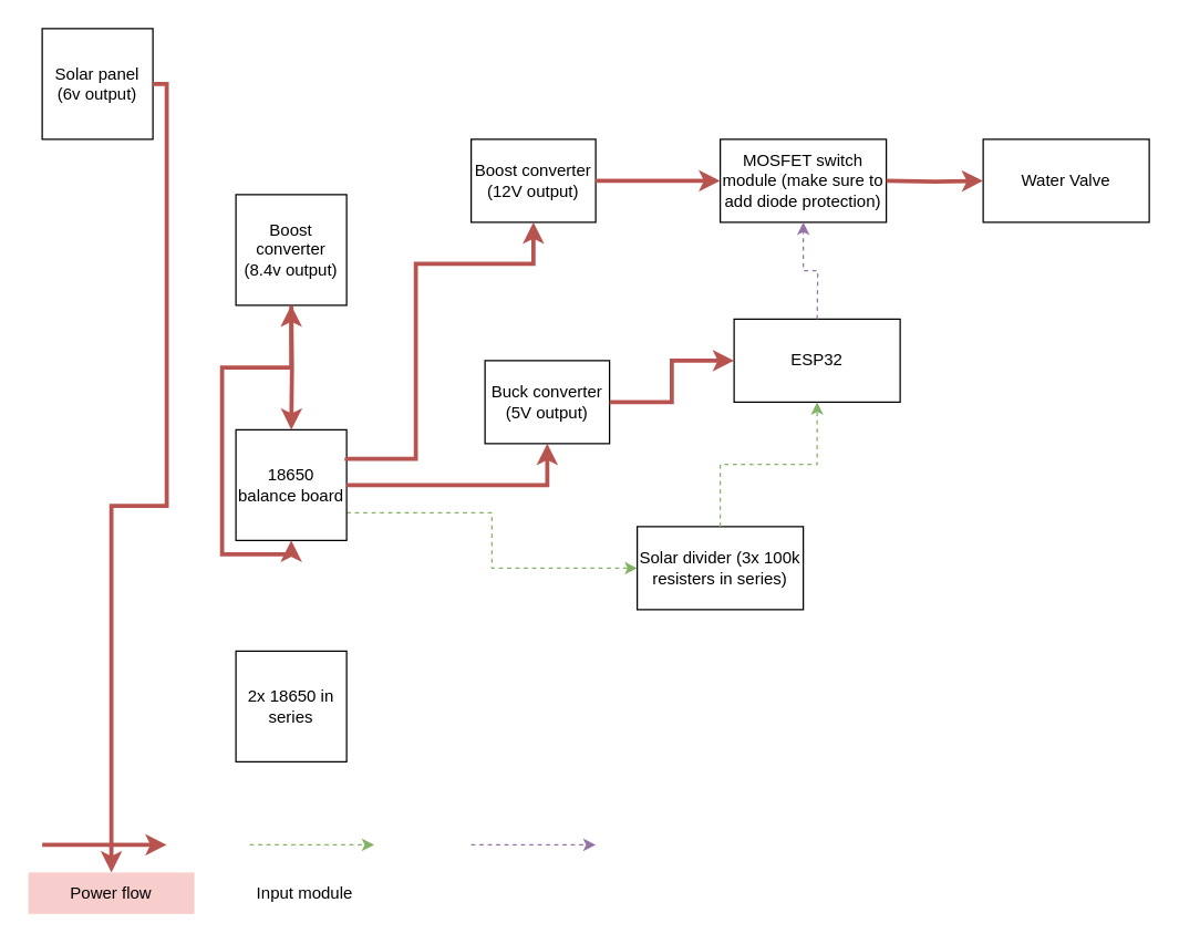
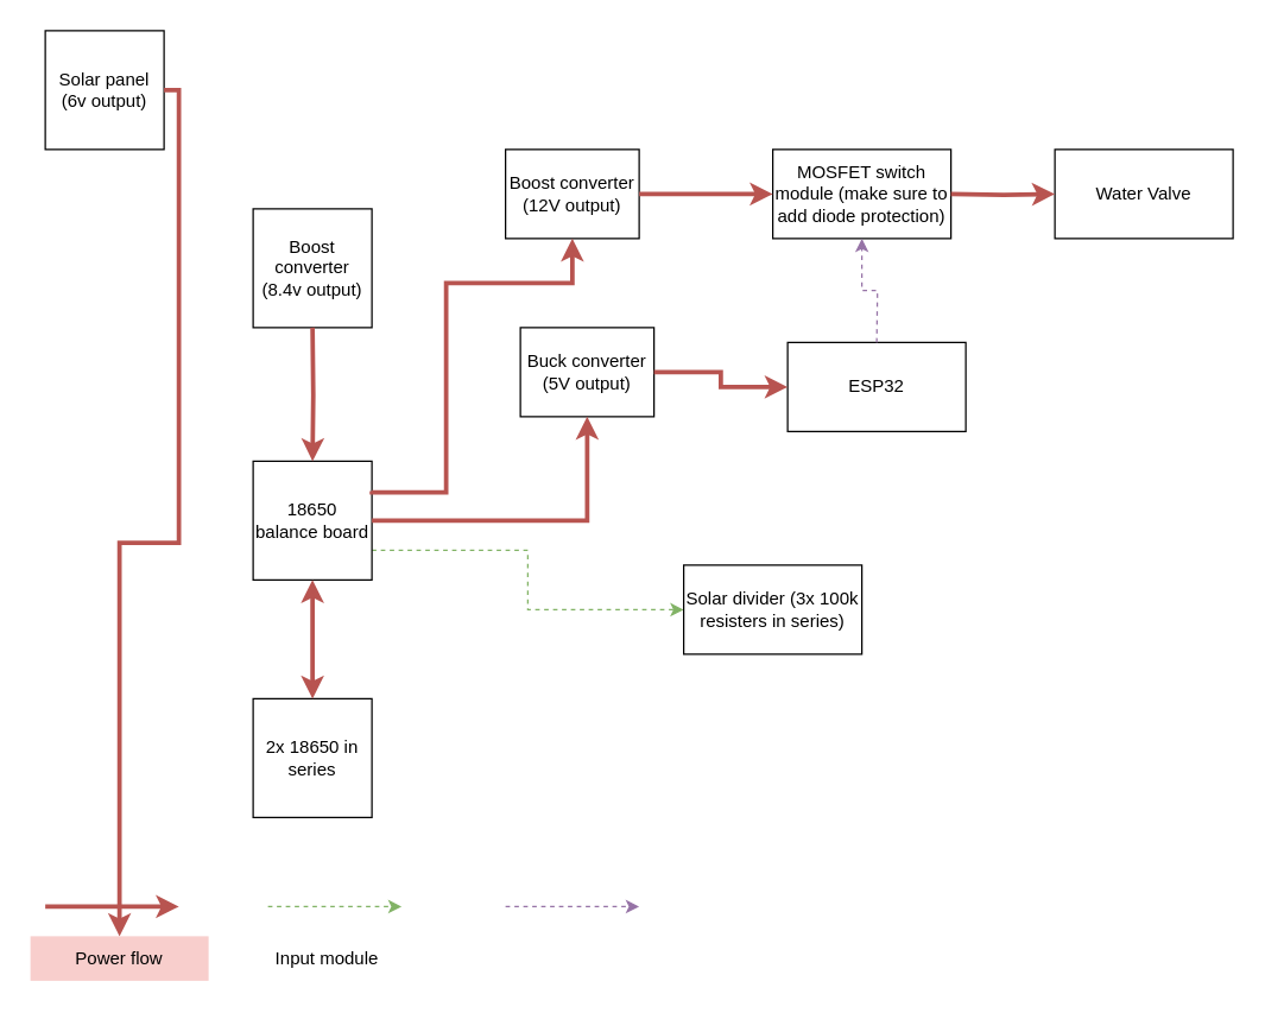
  <mxCell id="0" />
  <mxCell id="1" parent="0" />
  <mxCell id="2" value="Solar panel&lt;br&gt;(6v output)" style="whiteSpace=wrap;html=1;aspect=fixed;" vertex="1" parent="1"><mxGeometry x="30" y="20" width="80" height="80" as="geometry" /></mxCell>
  <mxCell id="3" value="Boost converter (8.4v output)" style="whiteSpace=wrap;html=1;aspect=fixed;" vertex="1" parent="1"><mxGeometry x="170" y="140" width="80" height="80" as="geometry" /></mxCell>
  <mxCell id="4" value="" style="endArrow=classic;html=1;rounded=0;edgeStyle=orthogonalEdgeStyle;exitX=1;exitY=0.5;exitDx=0;exitDy=0;strokeWidth=3;fillColor=#f8cecc;strokeColor=#b85450;" edge="1" parent="1" source="2" target="26"><mxGeometry width="50" height="50" relative="1" as="geometry"><mxPoint x="190" y="160" as="sourcePoint" /><mxPoint x="240" y="110" as="targetPoint" /></mxGeometry></mxCell>
  <mxCell id="5" style="edgeStyle=orthogonalEdgeStyle;rounded=0;orthogonalLoop=1;jettySize=auto;html=1;exitX=1;exitY=0.75;exitDx=0;exitDy=0;entryX=0;entryY=0.5;entryDx=0;entryDy=0;dashed=1;fillColor=#d5e8d4;strokeColor=#82b366;" edge="1" parent="1" source="6" target="14"><mxGeometry relative="1" as="geometry" /></mxCell>
  <mxCell id="6" value="18650 balance board" style="rounded=0;whiteSpace=wrap;html=1;" vertex="1" parent="1"><mxGeometry x="170" y="310" width="80" height="80" as="geometry" /></mxCell>
  <mxCell id="7" value="" style="endArrow=classic;html=1;rounded=0;edgeStyle=orthogonalEdgeStyle;strokeWidth=3;fillColor=#f8cecc;strokeColor=#b85450;" edge="1" parent="1" target="6"><mxGeometry width="50" height="50" relative="1" as="geometry"><mxPoint x="210" y="220" as="sourcePoint" /><mxPoint x="150" y="300" as="targetPoint" /><Array as="points" /></mxGeometry></mxCell>
  <mxCell id="8" value="2x 18650 in series" style="whiteSpace=wrap;html=1;aspect=fixed;" vertex="1" parent="1"><mxGeometry x="170" y="470" width="80" height="80" as="geometry" /></mxCell>
- <mxCell id="9" value="" style="endArrow=classic;html=1;rounded=0;edgeStyle=orthogonalEdgeStyle;exitX=0.5;exitY=1;exitDx=0;exitDy=0;strokeWidth=3;fillColor=#f8cecc;strokeColor=#b85450;startArrow=classic;startFill=1;" edge="1" parent="1" source="6" target="3"><mxGeometry width="50" height="50" relative="1" as="geometry"><mxPoint x="390" y="300" as="sourcePoint" /><mxPoint x="440" y="250" as="targetPoint" /></mxGeometry></mxCell>
+ <mxCell id="9" value="" style="endArrow=classic;html=1;rounded=0;edgeStyle=orthogonalEdgeStyle;exitX=0.5;exitY=1;exitDx=0;exitDy=0;entryX=0.5;entryY=0;entryDx=0;entryDy=0;strokeWidth=3;fillColor=#f8cecc;strokeColor=#b85450;startArrow=classic;startFill=1;" edge="1" parent="1" source="6" target="8"><mxGeometry width="50" height="50" relative="1" as="geometry"><mxPoint x="390" y="300" as="sourcePoint" /><mxPoint x="440" y="250" as="targetPoint" /></mxGeometry></mxCell>
  <mxCell id="10" value="ESP32" style="rounded=0;whiteSpace=wrap;html=1;" vertex="1" parent="1"><mxGeometry x="530" y="230" width="120" height="60" as="geometry" /></mxCell>
- <mxCell id="11" value="Buck converter (5V output)" style="rounded=0;whiteSpace=wrap;html=1;" vertex="1" parent="1"><mxGeometry x="350" y="260" width="90" height="60" as="geometry" /></mxCell>
+ <mxCell id="11" value="Buck converter (5V output)" style="rounded=0;whiteSpace=wrap;html=1;" vertex="1" parent="1"><mxGeometry x="350" y="220" width="90" height="60" as="geometry" /></mxCell>
  <mxCell id="12" value="" style="endArrow=classic;html=1;rounded=0;edgeStyle=orthogonalEdgeStyle;entryX=0;entryY=0.5;entryDx=0;entryDy=0;exitX=1;exitY=0.5;exitDx=0;exitDy=0;strokeWidth=3;fillColor=#f8cecc;strokeColor=#b85450;" edge="1" parent="1" source="11" target="10"><mxGeometry width="50" height="50" relative="1" as="geometry"><mxPoint x="390" y="290" as="sourcePoint" /><mxPoint x="440" y="240" as="targetPoint" /></mxGeometry></mxCell>
  <mxCell id="13" value="" style="endArrow=classic;html=1;rounded=0;edgeStyle=orthogonalEdgeStyle;exitX=1;exitY=0.5;exitDx=0;exitDy=0;entryX=0.5;entryY=1;entryDx=0;entryDy=0;strokeWidth=3;fillColor=#f8cecc;strokeColor=#b85450;" edge="1" parent="1" source="6" target="11"><mxGeometry width="50" height="50" relative="1" as="geometry"><mxPoint x="390" y="290" as="sourcePoint" /><mxPoint x="440" y="240" as="targetPoint" /></mxGeometry></mxCell>
  <mxCell id="14" value="Solar divider (3x 100k resisters in series)" style="rounded=0;whiteSpace=wrap;html=1;" vertex="1" parent="1"><mxGeometry x="460" y="380" width="120" height="60" as="geometry" /></mxCell>
- <mxCell id="15" value="" style="endArrow=classic;html=1;rounded=0;edgeStyle=orthogonalEdgeStyle;exitX=0.5;exitY=0;exitDx=0;exitDy=0;entryX=0.5;entryY=1;entryDx=0;entryDy=0;strokeWidth=1;dashed=1;fillColor=#d5e8d4;strokeColor=#82b366;" edge="1" parent="1" source="14" target="10"><mxGeometry width="50" height="50" relative="1" as="geometry"><mxPoint x="490" y="330" as="sourcePoint" /><mxPoint x="440" y="230" as="targetPoint" /></mxGeometry></mxCell>
  <mxCell id="16" value="Boost converter (12V output)" style="rounded=0;whiteSpace=wrap;html=1;" vertex="1" parent="1"><mxGeometry x="340" y="100" width="90" height="60" as="geometry" /></mxCell>
  <mxCell id="17" value="" style="endArrow=classic;html=1;rounded=0;edgeStyle=orthogonalEdgeStyle;exitX=1;exitY=0.25;exitDx=0;exitDy=0;entryX=0.5;entryY=1;entryDx=0;entryDy=0;strokeWidth=3;fillColor=#f8cecc;strokeColor=#b85450;" edge="1" parent="1" source="6" target="16"><mxGeometry width="50" height="50" relative="1" as="geometry"><mxPoint x="260" y="360" as="sourcePoint" /><mxPoint x="395" y="300" as="targetPoint" /><Array as="points"><mxPoint x="250" y="331" /><mxPoint x="300" y="331" /><mxPoint x="300" y="190" /><mxPoint x="385" y="190" /></Array></mxGeometry></mxCell>
  <mxCell id="18" value="MOSFET switch module (make sure to add diode protection)" style="rounded=0;whiteSpace=wrap;html=1;" vertex="1" parent="1"><mxGeometry x="520" y="100" width="120" height="60" as="geometry" /></mxCell>
  <mxCell id="19" value="" style="endArrow=classic;html=1;rounded=0;edgeStyle=orthogonalEdgeStyle;entryX=0;entryY=0.5;entryDx=0;entryDy=0;exitX=1;exitY=0.5;exitDx=0;exitDy=0;strokeWidth=3;fillColor=#f8cecc;strokeColor=#b85450;" edge="1" parent="1" source="16" target="18"><mxGeometry width="50" height="50" relative="1" as="geometry"><mxPoint x="415" y="200" as="sourcePoint" /><mxPoint x="505" y="170" as="targetPoint" /></mxGeometry></mxCell>
  <mxCell id="20" value="" style="endArrow=classic;html=1;rounded=0;edgeStyle=orthogonalEdgeStyle;entryX=0.5;entryY=1;entryDx=0;entryDy=0;strokeWidth=1;dashed=1;fillColor=#e1d5e7;strokeColor=#9673a6;" edge="1" parent="1" target="18"><mxGeometry width="50" height="50" relative="1" as="geometry"><mxPoint x="590" y="230" as="sourcePoint" /><mxPoint x="600" y="300" as="targetPoint" /></mxGeometry></mxCell>
  <mxCell id="21" value="Water Valve" style="rounded=0;whiteSpace=wrap;html=1;" vertex="1" parent="1"><mxGeometry x="710" y="100" width="120" height="60" as="geometry" /></mxCell>
  <mxCell id="22" value="" style="endArrow=classic;html=1;rounded=0;edgeStyle=orthogonalEdgeStyle;entryX=0;entryY=0.5;entryDx=0;entryDy=0;strokeWidth=3;fillColor=#f8cecc;strokeColor=#b85450;" edge="1" parent="1" target="21"><mxGeometry width="50" height="50" relative="1" as="geometry"><mxPoint x="640" y="130" as="sourcePoint" /><mxPoint x="530" y="140" as="targetPoint" /></mxGeometry></mxCell>
  <mxCell id="23" value="" style="endArrow=classic;html=1;rounded=0;edgeStyle=orthogonalEdgeStyle;entryX=0;entryY=0.5;entryDx=0;entryDy=0;exitX=1;exitY=0.5;exitDx=0;exitDy=0;strokeWidth=3;fillColor=#f8cecc;strokeColor=#b85450;" edge="1" parent="1"><mxGeometry width="50" height="50" relative="1" as="geometry"><mxPoint x="30" y="610" as="sourcePoint" /><mxPoint x="120" y="610" as="targetPoint" /></mxGeometry></mxCell>
  <mxCell id="24" value="" style="endArrow=classic;html=1;rounded=0;edgeStyle=orthogonalEdgeStyle;exitX=0.5;exitY=0;exitDx=0;exitDy=0;strokeWidth=1;dashed=1;fillColor=#d5e8d4;strokeColor=#82b366;" edge="1" parent="1"><mxGeometry width="50" height="50" relative="1" as="geometry"><mxPoint x="180" y="610" as="sourcePoint" /><mxPoint x="270" y="610" as="targetPoint" /></mxGeometry></mxCell>
  <mxCell id="25" value="" style="endArrow=classic;html=1;rounded=0;edgeStyle=orthogonalEdgeStyle;strokeWidth=1;dashed=1;fillColor=#e1d5e7;strokeColor=#9673a6;" edge="1" parent="1"><mxGeometry width="50" height="50" relative="1" as="geometry"><mxPoint x="340" y="610" as="sourcePoint" /><mxPoint x="430" y="610" as="targetPoint" /></mxGeometry></mxCell>
  <mxCell id="26" value="Power flow" style="rounded=0;whiteSpace=wrap;html=1;strokeColor=none;fillColor=#f8cecc;" vertex="1" parent="1"><mxGeometry x="20" y="630" width="120" height="30" as="geometry" /></mxCell>
  <mxCell id="27" value="Input module" style="rounded=0;whiteSpace=wrap;html=1;strokeColor=none;" vertex="1" parent="1"><mxGeometry x="160" y="630" width="120" height="30" as="geometry" /></mxCell>
